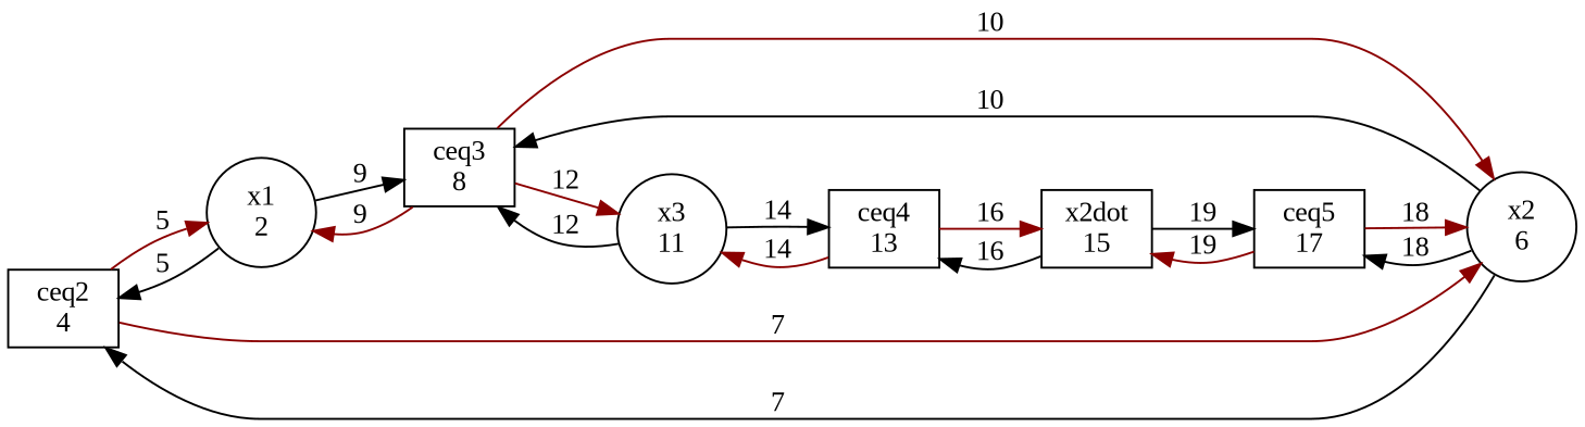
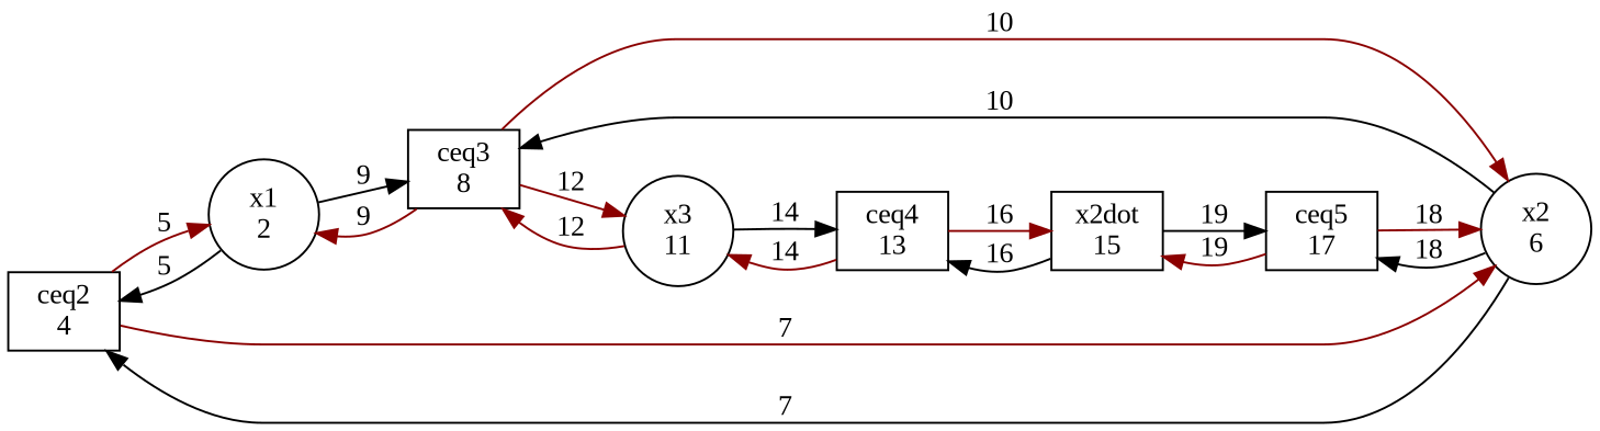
  digraph {
    fontname="Liberation Serif"
    rankdir=LR
    node [fillcolor=white fontname="Liberation Serif" shape=box style=filled]
    edge [fontname="Liberation Serif" penwidth=1]
    n1 [label="ceq2\n4"]
    n2 [label="x1\n2" shape=circle]
    n3 [label="x2\n6" shape=circle]
    n4 [label="ceq3\n8"]
    n5 [label="ceq5\n17"]
    n6 [label="x3\n11" shape=circle]
    n7 [label="ceq4\n13"]
    n8 [label="x2dot\n15"]
    n1 -> n2 [color=red4 label=5]
    n1 -> n3 [color=red4 label=7]
    n2 -> n1 [label=5]
    n2 -> n4 [label=9]
    n3 -> n1 [label=7]
    n3 -> n4 [label=10]
    n3 -> n5 [label=18]
    n4 -> n2 [color=red4 label=9]
    n4 -> n3 [color=red4 label=10]
    n4 -> n6 [color=red4 label=12]
    n5 -> n3 [color=red4 label=18]
    n5 -> n8 [color=red4 label=19]
-   n6 -> n4 [label=12]
+   n6 -> n4 [label=12 color=red4]
    n6 -> n7 [label=14]
    n7 -> n6 [color=red4 label=14]
    n7 -> n8 [color=red4 label=16]
    n8 -> n5 [label=19]
    n8 -> n7 [label=16]
  }
